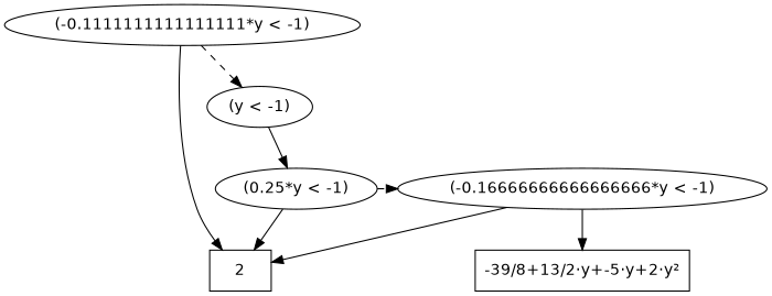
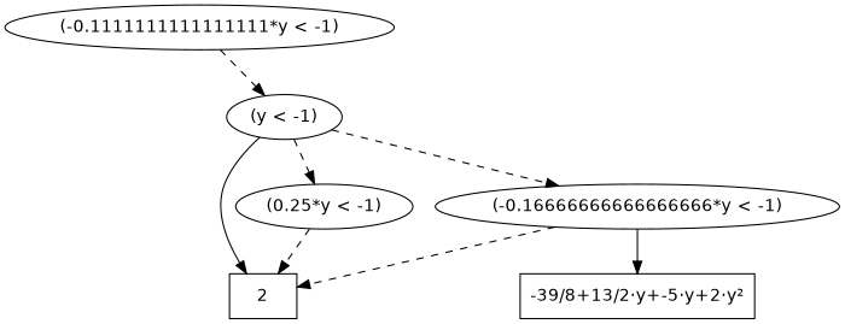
  digraph {
    fontname="DejaVu Sans"
    rankdir=TB
    node [fontname="DejaVu Sans"]
    edge [fontname="DejaVu Sans"]
    n1 [label="(-0.1111111111111111*y < -1)"]
    n2 [label=2 shape=box]
    n3 [label="-39/8+13/2·y+-5·y+2·y²" shape=box]
    n4 [label="(y < -1)"]
    n5 [label="(0.25*y < -1)"]
    n6 [label="(-0.16666666666666666*y < -1)"]
    subgraph sub_1 {
      rank=same
      n1
    }
    subgraph sub_2 {
      rank=same
      n2
      n3
    }
    subgraph sub_3 {
      rank=same
      n4
    }
    subgraph sub_4 {
      rank=same
      n5
      n6
    }
-   n1 -> n2
+   n4 -> n2
    n1 -> n4 [style=dashed]
-   n4 -> n5
-   n5 -> n6 [style=dashed]
-   n5 -> n2
-   n6 -> n2 [style=solid]
+   n4 -> n5 [style=dashed]
+   n4 -> n6 [style=dashed]
+   n5 -> n2 [style=dashed]
+   n6 -> n2 [style=dashed]
    n6 -> n3
  }
